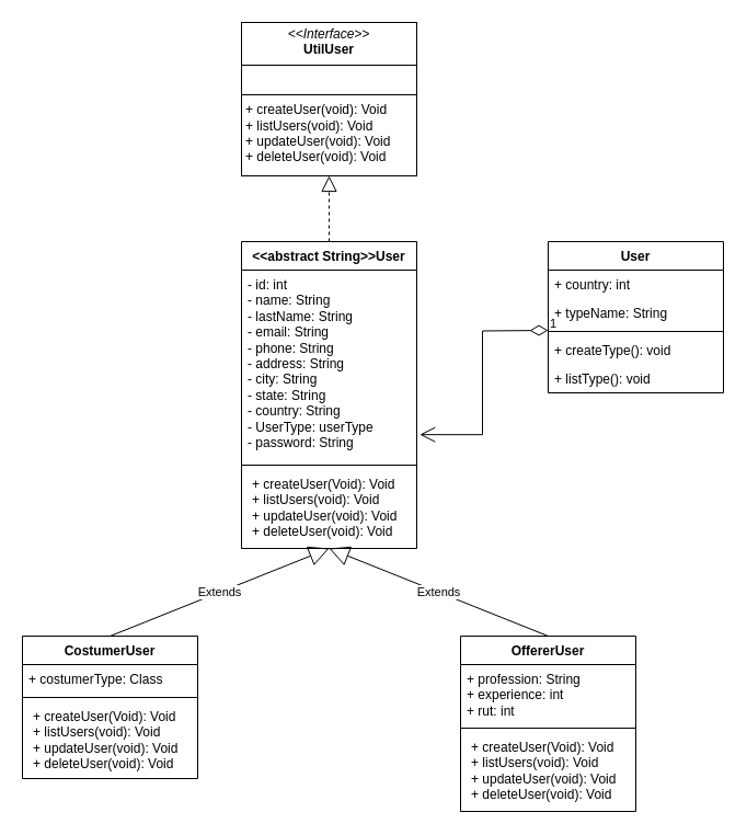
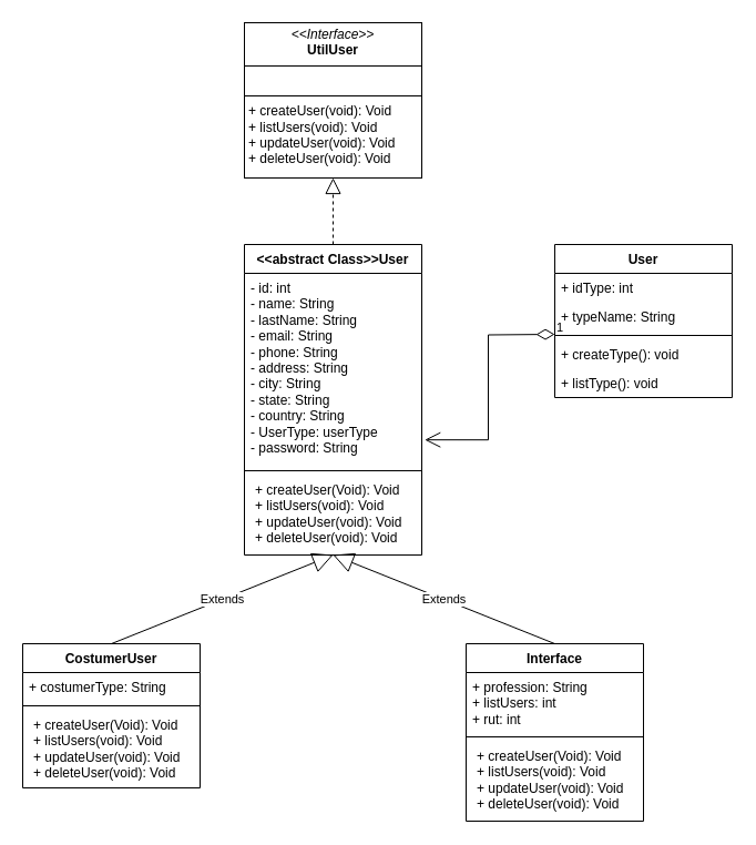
  <mxCell id="0" />
  <mxCell id="1" parent="0" />
- <mxCell id="2" value="&amp;lt;&amp;lt;abstract String&amp;gt;&amp;gt;User" style="swimlane;fontStyle=1;align=center;verticalAlign=top;childLayout=stackLayout;horizontal=1;startSize=26;horizontalStack=0;resizeParent=1;resizeParentMax=0;resizeLast=0;collapsible=1;marginBottom=0;whiteSpace=wrap;html=1;" parent="1" vertex="1"><mxGeometry x="220" y="220" width="160" height="280" as="geometry" /></mxCell>
+ <mxCell id="2" value="&amp;lt;&amp;lt;abstract Class&amp;gt;&amp;gt;User" style="swimlane;fontStyle=1;align=center;verticalAlign=top;childLayout=stackLayout;horizontal=1;startSize=26;horizontalStack=0;resizeParent=1;resizeParentMax=0;resizeLast=0;collapsible=1;marginBottom=0;whiteSpace=wrap;html=1;" parent="1" vertex="1"><mxGeometry x="220" y="220" width="160" height="280" as="geometry" /></mxCell>
  <mxCell id="3" value="- id: int&lt;div&gt;- name: String&lt;/div&gt;&lt;div&gt;- lastName: String&lt;/div&gt;&lt;div&gt;- email: String&lt;/div&gt;&lt;div&gt;- phone: String&lt;/div&gt;&lt;div&gt;- address: String&lt;/div&gt;&lt;div&gt;- city: String&lt;/div&gt;&lt;div&gt;- state: String&lt;/div&gt;&lt;div&gt;- country: String&lt;/div&gt;&lt;div&gt;- UserType: userType&lt;br&gt;&lt;/div&gt;&lt;div&gt;- password: String&lt;/div&gt;" style="text;strokeColor=none;fillColor=none;align=left;verticalAlign=top;spacingLeft=4;spacingRight=4;overflow=hidden;rotatable=0;points=[[0,0.5],[1,0.5]];portConstraint=eastwest;whiteSpace=wrap;html=1;" parent="2" vertex="1"><mxGeometry y="26" width="160" height="174" as="geometry" /></mxCell>
  <mxCell id="4" value="" style="line;strokeWidth=1;fillColor=none;align=left;verticalAlign=middle;spacingTop=-1;spacingLeft=3;spacingRight=3;rotatable=0;labelPosition=right;points=[];portConstraint=eastwest;strokeColor=inherit;" parent="2" vertex="1"><mxGeometry y="200" width="160" height="8" as="geometry" /></mxCell>
  <mxCell id="5" value="&lt;p style=&quot;margin: 0px 0px 0px 4px;&quot;&gt;+ createUser(Void): Void&lt;br&gt;+ listUsers(void): Void&lt;/p&gt;&lt;p style=&quot;margin: 0px 0px 0px 4px;&quot;&gt;+ updateUser(void): Void&lt;/p&gt;&lt;p style=&quot;margin: 0px 0px 0px 4px;&quot;&gt;+ deleteUser(void): Void&lt;/p&gt;" style="text;strokeColor=none;fillColor=none;align=left;verticalAlign=top;spacingLeft=4;spacingRight=4;overflow=hidden;rotatable=0;points=[[0,0.5],[1,0.5]];portConstraint=eastwest;whiteSpace=wrap;html=1;" parent="2" vertex="1"><mxGeometry y="208" width="160" height="72" as="geometry" /></mxCell>
  <mxCell id="6" value="&lt;p style=&quot;margin:0px;margin-top:4px;text-align:center;&quot;&gt;&lt;i&gt;&amp;lt;&amp;lt;Interface&amp;gt;&amp;gt;&lt;/i&gt;&lt;br&gt;&lt;b&gt;UtilUser&lt;/b&gt;&lt;/p&gt;&lt;hr size=&quot;1&quot; style=&quot;border-style:solid;&quot;&gt;&lt;p style=&quot;margin:0px;margin-left:4px;&quot;&gt;&lt;br&gt;&lt;/p&gt;&lt;hr size=&quot;1&quot; style=&quot;border-style:solid;&quot;&gt;&lt;p style=&quot;margin:0px;margin-left:4px;&quot;&gt;+ createUser(void): Void&lt;br&gt;+ listUsers(void): Void&lt;/p&gt;&lt;p style=&quot;margin:0px;margin-left:4px;&quot;&gt;+ updateUser(void): Void&lt;/p&gt;&lt;p style=&quot;margin:0px;margin-left:4px;&quot;&gt;+ deleteUser(void): Void&lt;/p&gt;" style="verticalAlign=top;align=left;overflow=fill;html=1;whiteSpace=wrap;" parent="1" vertex="1"><mxGeometry x="220" y="20" width="160" height="140" as="geometry" /></mxCell>
- <mxCell id="7" value="OffererUser" style="swimlane;fontStyle=1;align=center;verticalAlign=top;childLayout=stackLayout;horizontal=1;startSize=26;horizontalStack=0;resizeParent=1;resizeParentMax=0;resizeLast=0;collapsible=1;marginBottom=0;whiteSpace=wrap;html=1;" parent="1" vertex="1"><mxGeometry x="420" y="580" width="160" height="160" as="geometry" /></mxCell>
- <mxCell id="8" value="+ profession: String&lt;div&gt;+ experience: int&lt;/div&gt;&lt;div&gt;+ rut: int&lt;/div&gt;" style="text;strokeColor=none;fillColor=none;align=left;verticalAlign=top;spacingLeft=4;spacingRight=4;overflow=hidden;rotatable=0;points=[[0,0.5],[1,0.5]];portConstraint=eastwest;whiteSpace=wrap;html=1;" parent="7" vertex="1"><mxGeometry y="26" width="160" height="54" as="geometry" /></mxCell>
+ <mxCell id="7" value="Interface" style="swimlane;fontStyle=1;align=center;verticalAlign=top;childLayout=stackLayout;horizontal=1;startSize=26;horizontalStack=0;resizeParent=1;resizeParentMax=0;resizeLast=0;collapsible=1;marginBottom=0;whiteSpace=wrap;html=1;" parent="1" vertex="1"><mxGeometry x="420" y="580" width="160" height="160" as="geometry" /></mxCell>
+ <mxCell id="8" value="+ profession: String&lt;div&gt;+ listUsers: int&lt;/div&gt;&lt;div&gt;+ rut: int&lt;/div&gt;" style="text;strokeColor=none;fillColor=none;align=left;verticalAlign=top;spacingLeft=4;spacingRight=4;overflow=hidden;rotatable=0;points=[[0,0.5],[1,0.5]];portConstraint=eastwest;whiteSpace=wrap;html=1;" parent="7" vertex="1"><mxGeometry y="26" width="160" height="54" as="geometry" /></mxCell>
  <mxCell id="9" value="" style="line;strokeWidth=1;fillColor=none;align=left;verticalAlign=middle;spacingTop=-1;spacingLeft=3;spacingRight=3;rotatable=0;labelPosition=right;points=[];portConstraint=eastwest;strokeColor=inherit;" parent="7" vertex="1"><mxGeometry y="80" width="160" height="8" as="geometry" /></mxCell>
  <mxCell id="10" value="&lt;p style=&quot;margin: 0px 0px 0px 4px;&quot;&gt;+ createUser(Void): Void&lt;br&gt;+ listUsers(void): Void&lt;/p&gt;&lt;p style=&quot;margin: 0px 0px 0px 4px;&quot;&gt;+ updateUser(void): Void&lt;/p&gt;&lt;p style=&quot;margin: 0px 0px 0px 4px;&quot;&gt;+ deleteUser(void): Void&lt;/p&gt;" style="text;strokeColor=none;fillColor=none;align=left;verticalAlign=top;spacingLeft=4;spacingRight=4;overflow=hidden;rotatable=0;points=[[0,0.5],[1,0.5]];portConstraint=eastwest;whiteSpace=wrap;html=1;" parent="7" vertex="1"><mxGeometry y="88" width="160" height="72" as="geometry" /></mxCell>
  <mxCell id="11" value="CostumerUser" style="swimlane;fontStyle=1;align=center;verticalAlign=top;childLayout=stackLayout;horizontal=1;startSize=26;horizontalStack=0;resizeParent=1;resizeParentMax=0;resizeLast=0;collapsible=1;marginBottom=0;whiteSpace=wrap;html=1;" parent="1" vertex="1"><mxGeometry x="20" y="580" width="160" height="130" as="geometry" /></mxCell>
- <mxCell id="12" value="+ costumerType: Class" style="text;strokeColor=none;fillColor=none;align=left;verticalAlign=top;spacingLeft=4;spacingRight=4;overflow=hidden;rotatable=0;points=[[0,0.5],[1,0.5]];portConstraint=eastwest;whiteSpace=wrap;html=1;" parent="11" vertex="1"><mxGeometry y="26" width="160" height="26" as="geometry" /></mxCell>
+ <mxCell id="12" value="+ costumerType: String" style="text;strokeColor=none;fillColor=none;align=left;verticalAlign=top;spacingLeft=4;spacingRight=4;overflow=hidden;rotatable=0;points=[[0,0.5],[1,0.5]];portConstraint=eastwest;whiteSpace=wrap;html=1;" parent="11" vertex="1"><mxGeometry y="26" width="160" height="26" as="geometry" /></mxCell>
  <mxCell id="13" value="" style="line;strokeWidth=1;fillColor=none;align=left;verticalAlign=middle;spacingTop=-1;spacingLeft=3;spacingRight=3;rotatable=0;labelPosition=right;points=[];portConstraint=eastwest;strokeColor=inherit;" parent="11" vertex="1"><mxGeometry y="52" width="160" height="8" as="geometry" /></mxCell>
  <mxCell id="14" value="&lt;p style=&quot;margin: 0px 0px 0px 4px;&quot;&gt;+ createUser(Void): Void&lt;br&gt;+ listUsers(void): Void&lt;/p&gt;&lt;p style=&quot;margin: 0px 0px 0px 4px;&quot;&gt;+ updateUser(void): Void&lt;/p&gt;&lt;p style=&quot;margin: 0px 0px 0px 4px;&quot;&gt;+ deleteUser(void): Void&lt;/p&gt;" style="text;strokeColor=none;fillColor=none;align=left;verticalAlign=top;spacingLeft=4;spacingRight=4;overflow=hidden;rotatable=0;points=[[0,0.5],[1,0.5]];portConstraint=eastwest;whiteSpace=wrap;html=1;" parent="11" vertex="1"><mxGeometry y="60" width="160" height="70" as="geometry" /></mxCell>
  <mxCell id="15" value="" style="endArrow=block;dashed=1;endFill=0;endSize=12;html=1;rounded=0;exitX=0.5;exitY=0;exitDx=0;exitDy=0;" parent="1" source="2" target="6" edge="1"><mxGeometry width="160" relative="1" as="geometry"><mxPoint x="300" y="210" as="sourcePoint" /><mxPoint x="530" y="190" as="targetPoint" /></mxGeometry></mxCell>
  <mxCell id="16" value="Extends" style="endArrow=block;endSize=16;endFill=0;html=1;rounded=0;exitX=0.5;exitY=0;exitDx=0;exitDy=0;" parent="1" source="11" edge="1"><mxGeometry width="160" relative="1" as="geometry"><mxPoint x="70" y="586.41" as="sourcePoint" /><mxPoint x="300" y="500" as="targetPoint" /></mxGeometry></mxCell>
  <mxCell id="17" value="Extends" style="endArrow=block;endSize=16;endFill=0;html=1;rounded=0;exitX=0.5;exitY=0;exitDx=0;exitDy=0;" parent="1" source="7" edge="1"><mxGeometry width="160" relative="1" as="geometry"><mxPoint x="290" y="510" as="sourcePoint" /><mxPoint x="300" y="500" as="targetPoint" /></mxGeometry></mxCell>
  <mxCell id="18" value="User" style="swimlane;fontStyle=1;align=center;verticalAlign=top;childLayout=stackLayout;horizontal=1;startSize=26;horizontalStack=0;resizeParent=1;resizeParentMax=0;resizeLast=0;collapsible=1;marginBottom=0;whiteSpace=wrap;html=1;" parent="1" vertex="1"><mxGeometry x="500" y="220" width="160" height="138" as="geometry" /></mxCell>
- <mxCell id="19" value="+ country: int" style="text;strokeColor=none;fillColor=none;align=left;verticalAlign=top;spacingLeft=4;spacingRight=4;overflow=hidden;rotatable=0;points=[[0,0.5],[1,0.5]];portConstraint=eastwest;whiteSpace=wrap;html=1;" parent="18" vertex="1"><mxGeometry y="26" width="160" height="26" as="geometry" /></mxCell>
+ <mxCell id="19" value="+ idType: int" style="text;strokeColor=none;fillColor=none;align=left;verticalAlign=top;spacingLeft=4;spacingRight=4;overflow=hidden;rotatable=0;points=[[0,0.5],[1,0.5]];portConstraint=eastwest;whiteSpace=wrap;html=1;" parent="18" vertex="1"><mxGeometry y="26" width="160" height="26" as="geometry" /></mxCell>
  <mxCell id="20" value="+ typeName: String" style="text;strokeColor=none;fillColor=none;align=left;verticalAlign=top;spacingLeft=4;spacingRight=4;overflow=hidden;rotatable=0;points=[[0,0.5],[1,0.5]];portConstraint=eastwest;whiteSpace=wrap;html=1;" parent="18" vertex="1"><mxGeometry y="52" width="160" height="26" as="geometry" /></mxCell>
  <mxCell id="21" value="" style="line;strokeWidth=1;fillColor=none;align=left;verticalAlign=middle;spacingTop=-1;spacingLeft=3;spacingRight=3;rotatable=0;labelPosition=right;points=[];portConstraint=eastwest;strokeColor=inherit;" parent="18" vertex="1"><mxGeometry y="78" width="160" height="8" as="geometry" /></mxCell>
  <mxCell id="22" value="+ createType(): void" style="text;strokeColor=none;fillColor=none;align=left;verticalAlign=top;spacingLeft=4;spacingRight=4;overflow=hidden;rotatable=0;points=[[0,0.5],[1,0.5]];portConstraint=eastwest;whiteSpace=wrap;html=1;" parent="18" vertex="1"><mxGeometry y="86" width="160" height="26" as="geometry" /></mxCell>
  <mxCell id="23" value="+ listType(): void" style="text;strokeColor=none;fillColor=none;align=left;verticalAlign=top;spacingLeft=4;spacingRight=4;overflow=hidden;rotatable=0;points=[[0,0.5],[1,0.5]];portConstraint=eastwest;whiteSpace=wrap;html=1;" parent="18" vertex="1"><mxGeometry y="112" width="160" height="26" as="geometry" /></mxCell>
  <mxCell id="24" value="1" style="endArrow=open;html=1;endSize=12;startArrow=diamondThin;startSize=14;startFill=0;edgeStyle=orthogonalEdgeStyle;align=left;verticalAlign=bottom;rounded=0;entryX=1.017;entryY=0.863;entryDx=0;entryDy=0;entryPerimeter=0;" parent="1" target="3" edge="1"><mxGeometry x="-1" y="3" relative="1" as="geometry"><mxPoint x="500" y="301" as="sourcePoint" /><mxPoint x="610" y="440" as="targetPoint" /></mxGeometry></mxCell>
